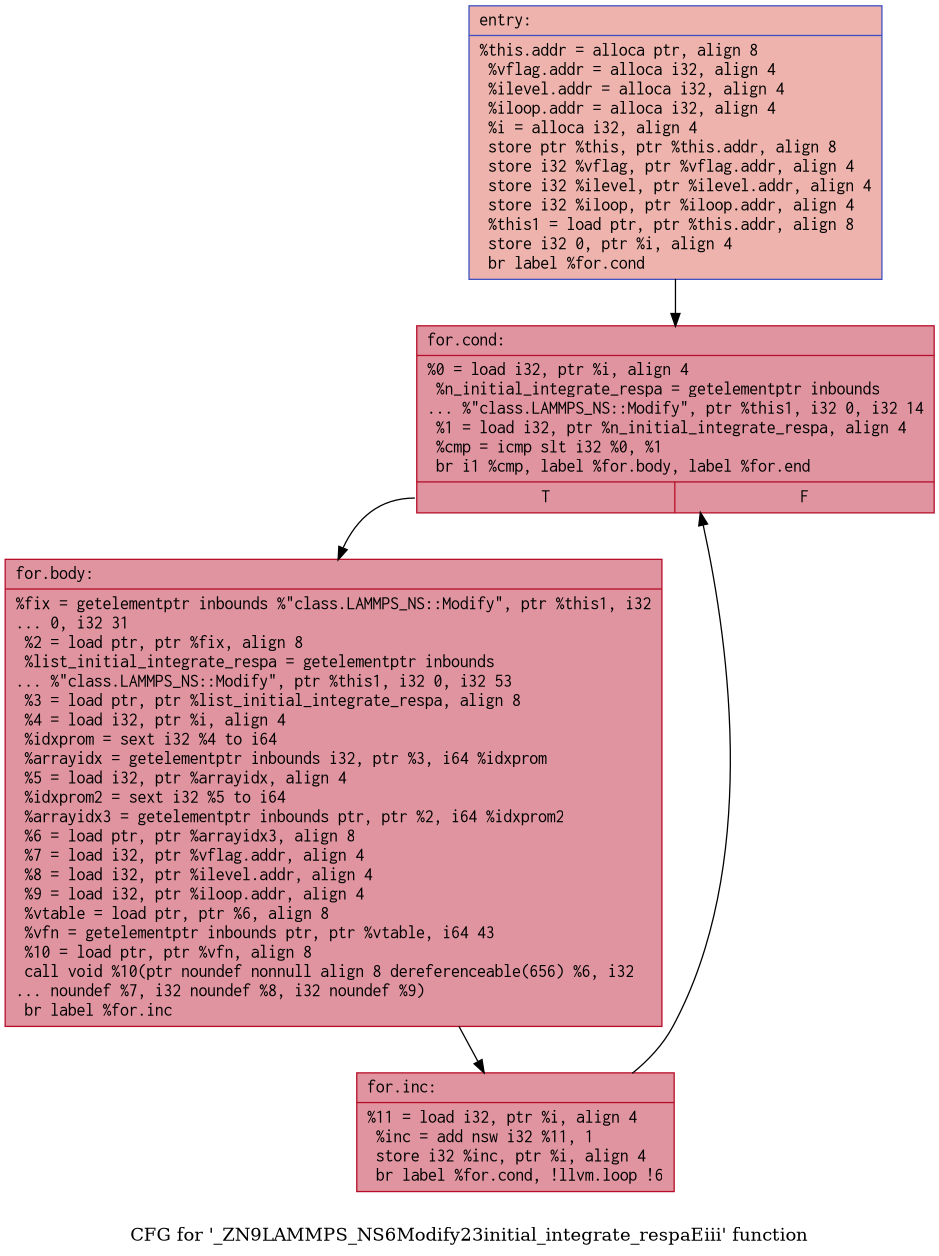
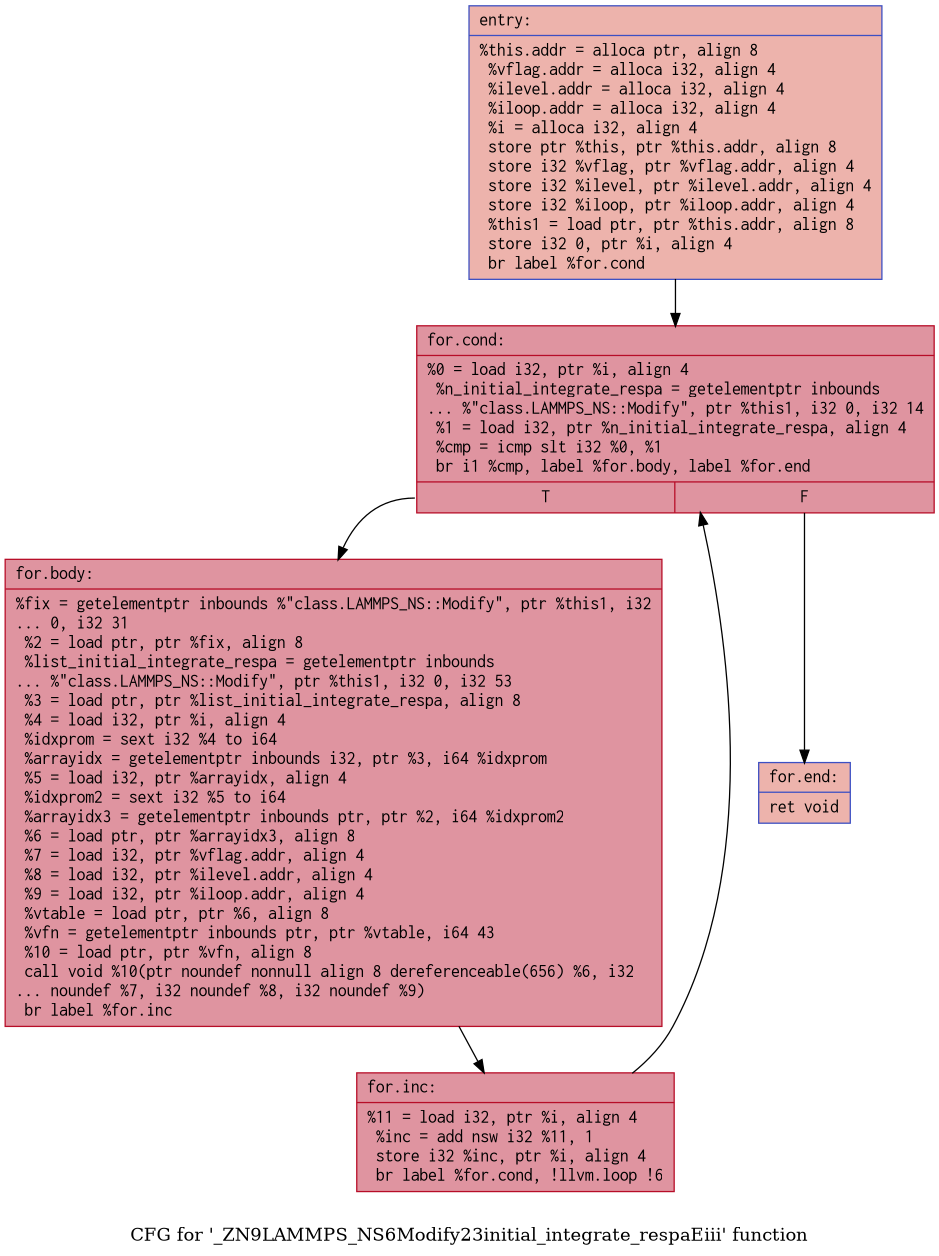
  digraph {
    label="CFG for '_ZN9LAMMPS_NS6Modify23initial_integrate_respaEiii' function"
    node [color="#b70d28ff" fillcolor="#b70d2870" fontname=Courier shape=record style=filled]
    n1 [color="#3d50c3ff" fillcolor="#d6524470" label="{entry:\l|  %this.addr = alloca ptr, align 8\l  %vflag.addr = alloca i32, align 4\l  %ilevel.addr = alloca i32, align 4\l  %iloop.addr = alloca i32, align 4\l  %i = alloca i32, align 4\l  store ptr %this, ptr %this.addr, align 8\l  store i32 %vflag, ptr %vflag.addr, align 4\l  store i32 %ilevel, ptr %ilevel.addr, align 4\l  store i32 %iloop, ptr %iloop.addr, align 4\l  %this1 = load ptr, ptr %this.addr, align 8\l  store i32 0, ptr %i, align 4\l  br label %for.cond\l}"]
    n2 [label="{for.cond:\l|  %0 = load i32, ptr %i, align 4\l  %n_initial_integrate_respa = getelementptr inbounds\l... %\"class.LAMMPS_NS::Modify\", ptr %this1, i32 0, i32 14\l  %1 = load i32, ptr %n_initial_integrate_respa, align 4\l  %cmp = icmp slt i32 %0, %1\l  br i1 %cmp, label %for.body, label %for.end\l|{<s0>T|<s1>F}}"]
    n3 [label="{for.body:\l|  %fix = getelementptr inbounds %\"class.LAMMPS_NS::Modify\", ptr %this1, i32\l... 0, i32 31\l  %2 = load ptr, ptr %fix, align 8\l  %list_initial_integrate_respa = getelementptr inbounds\l... %\"class.LAMMPS_NS::Modify\", ptr %this1, i32 0, i32 53\l  %3 = load ptr, ptr %list_initial_integrate_respa, align 8\l  %4 = load i32, ptr %i, align 4\l  %idxprom = sext i32 %4 to i64\l  %arrayidx = getelementptr inbounds i32, ptr %3, i64 %idxprom\l  %5 = load i32, ptr %arrayidx, align 4\l  %idxprom2 = sext i32 %5 to i64\l  %arrayidx3 = getelementptr inbounds ptr, ptr %2, i64 %idxprom2\l  %6 = load ptr, ptr %arrayidx3, align 8\l  %7 = load i32, ptr %vflag.addr, align 4\l  %8 = load i32, ptr %ilevel.addr, align 4\l  %9 = load i32, ptr %iloop.addr, align 4\l  %vtable = load ptr, ptr %6, align 8\l  %vfn = getelementptr inbounds ptr, ptr %vtable, i64 43\l  %10 = load ptr, ptr %vfn, align 8\l  call void %10(ptr noundef nonnull align 8 dereferenceable(656) %6, i32\l... noundef %7, i32 noundef %8, i32 noundef %9)\l  br label %for.inc\l}"]
+   n4 [color="#3d50c3ff" fillcolor="#d6524470" label="{for.end:\l|  ret void\l}"]
    n5 [label="{for.inc:\l|  %11 = load i32, ptr %i, align 4\l  %inc = add nsw i32 %11, 1\l  store i32 %inc, ptr %i, align 4\l  br label %for.cond, !llvm.loop !6\l}"]
    n1 -> n2
    n2 -> n3 [tailport=s0]
+   n2 -> n4 [tailport=s1]
    n3 -> n5
    n5 -> n2
  }
